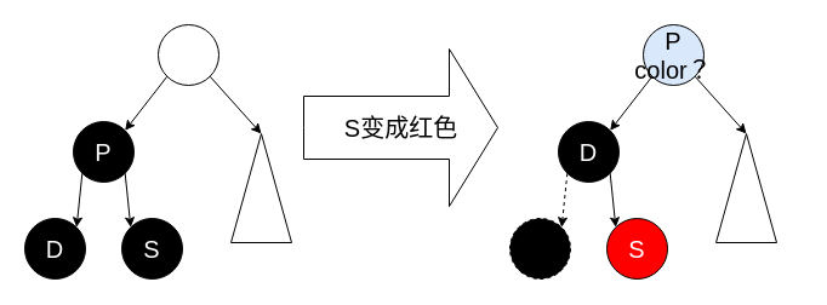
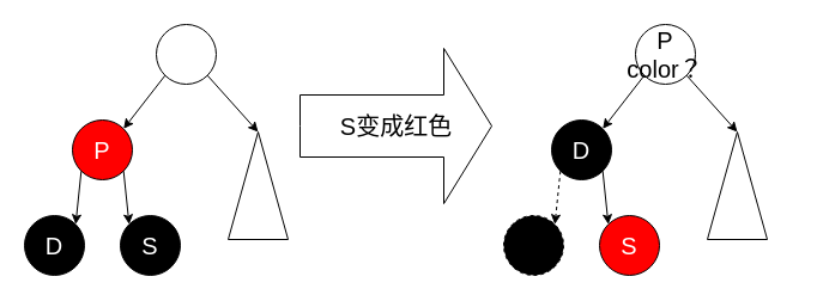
  <mxCell id="0" />
  <mxCell id="1" parent="0" />
  <mxCell id="2" style="edgeStyle=none;rounded=0;orthogonalLoop=1;jettySize=auto;html=1;exitX=0;exitY=1;exitDx=0;exitDy=0;entryX=1;entryY=0;entryDx=0;entryDy=0;fontSize=20;fontColor=#FFFFFF;" edge="1" parent="1" source="4" target="7"><mxGeometry relative="1" as="geometry" /></mxCell>
  <mxCell id="3" style="edgeStyle=none;rounded=0;orthogonalLoop=1;jettySize=auto;html=1;exitX=1;exitY=1;exitDx=0;exitDy=0;entryX=1;entryY=0.5;entryDx=0;entryDy=0;fontSize=20;fontColor=#FFFFFF;" edge="1" parent="1" source="4" target="8"><mxGeometry relative="1" as="geometry"><mxPoint x="207.322" y="107.322" as="targetPoint" /></mxGeometry></mxCell>
  <mxCell id="4" value="&lt;font color=&quot;#ffffff&quot;&gt;&lt;span style=&quot;font-size: 20px;&quot;&gt;&lt;br&gt;&lt;/span&gt;&lt;/font&gt;" style="ellipse;whiteSpace=wrap;html=1;aspect=fixed;fillColor=#FFFFFF;" vertex="1" parent="1"><mxGeometry x="130" y="20" width="50" height="50" as="geometry" /></mxCell>
  <mxCell id="5" style="edgeStyle=none;rounded=0;orthogonalLoop=1;jettySize=auto;html=1;exitX=1;exitY=1;exitDx=0;exitDy=0;entryX=0;entryY=0;entryDx=0;entryDy=0;fontSize=20;fontColor=#FFFFFF;" edge="1" parent="1" source="7" target="9"><mxGeometry relative="1" as="geometry" /></mxCell>
  <mxCell id="6" style="edgeStyle=none;rounded=0;orthogonalLoop=1;jettySize=auto;html=1;exitX=0;exitY=1;exitDx=0;exitDy=0;entryX=1;entryY=0;entryDx=0;entryDy=0;fontSize=20;fontColor=#FFFFFF;" edge="1" parent="1" source="7" target="10"><mxGeometry relative="1" as="geometry" /></mxCell>
- <mxCell id="7" value="&lt;font style=&quot;font-size: 20px;&quot; color=&quot;#ffffff&quot;&gt;P&lt;/font&gt;" style="ellipse;whiteSpace=wrap;html=1;aspect=fixed;fillColor=#000000;" vertex="1" parent="1"><mxGeometry x="60" y="100" width="50" height="50" as="geometry" /></mxCell>
+ <mxCell id="7" value="&lt;font style=&quot;font-size: 20px;&quot; color=&quot;#ffffff&quot;&gt;P&lt;/font&gt;" style="ellipse;whiteSpace=wrap;html=1;aspect=fixed;fillColor=#ff0000;" vertex="1" parent="1"><mxGeometry x="60" y="100" width="50" height="50" as="geometry" /></mxCell>
  <mxCell id="8" value="" style="triangle;whiteSpace=wrap;html=1;shadow=0;sketch=0;strokeColor=#000000;fontSize=20;fontColor=#000000;fillColor=#FFFFFF;rotation=-90;" vertex="1" parent="1"><mxGeometry x="170" y="130" width="90" height="50" as="geometry" /></mxCell>
  <mxCell id="9" value="&lt;font style=&quot;font-size: 20px;&quot; color=&quot;#ffffff&quot;&gt;S&lt;/font&gt;" style="ellipse;whiteSpace=wrap;html=1;aspect=fixed;fillColor=#000000;" vertex="1" parent="1"><mxGeometry x="100" y="180" width="50" height="50" as="geometry" /></mxCell>
  <mxCell id="10" value="&lt;font style=&quot;font-size: 20px;&quot; color=&quot;#ffffff&quot;&gt;D&lt;/font&gt;" style="ellipse;whiteSpace=wrap;html=1;aspect=fixed;fillColor=#000000;" vertex="1" parent="1"><mxGeometry x="20" y="180" width="50" height="50" as="geometry" /></mxCell>
  <mxCell id="11" value="&lt;font color=&quot;#000000&quot;&gt;S变成红色&lt;br&gt;&lt;/font&gt;" style="html=1;shadow=0;dashed=0;align=center;verticalAlign=middle;shape=mxgraph.arrows2.arrow;dy=0.6;dx=40;notch=0;sketch=0;strokeColor=#000000;fontSize=20;fontColor=#FFFFFF;fillColor=#FFFFFF;" vertex="1" parent="1"><mxGeometry x="250" y="40" width="160" height="130" as="geometry" /></mxCell>
  <mxCell id="12" style="edgeStyle=none;rounded=0;orthogonalLoop=1;jettySize=auto;html=1;exitX=0;exitY=1;exitDx=0;exitDy=0;entryX=1;entryY=0;entryDx=0;entryDy=0;fontSize=20;fontColor=#FFFFFF;" edge="1" parent="1" source="14" target="17"><mxGeometry relative="1" as="geometry" /></mxCell>
  <mxCell id="13" style="edgeStyle=none;rounded=0;orthogonalLoop=1;jettySize=auto;html=1;exitX=1;exitY=1;exitDx=0;exitDy=0;entryX=1;entryY=0.5;entryDx=0;entryDy=0;fontSize=20;fontColor=#FFFFFF;" edge="1" parent="1" source="14" target="18"><mxGeometry relative="1" as="geometry"><mxPoint x="607.322" y="107.322" as="targetPoint" /></mxGeometry></mxCell>
- <mxCell id="14" value="&lt;span style=&quot;font-size: 20px;&quot;&gt;P&lt;br&gt;color？&lt;br&gt;&lt;/span&gt;" style="ellipse;whiteSpace=wrap;html=1;aspect=fixed;fillColor=#dae8fc;" vertex="1" parent="1"><mxGeometry x="530" y="20" width="50" height="50" as="geometry" /></mxCell>
+ <mxCell id="14" value="&lt;span style=&quot;font-size: 20px;&quot;&gt;P&lt;br&gt;color？&lt;br&gt;&lt;/span&gt;" style="ellipse;whiteSpace=wrap;html=1;aspect=fixed;fillColor=#FFFFFF;" vertex="1" parent="1"><mxGeometry x="530" y="20" width="50" height="50" as="geometry" /></mxCell>
  <mxCell id="15" style="edgeStyle=none;rounded=0;orthogonalLoop=1;jettySize=auto;html=1;exitX=1;exitY=1;exitDx=0;exitDy=0;entryX=0;entryY=0;entryDx=0;entryDy=0;fontSize=20;fontColor=#FFFFFF;" edge="1" parent="1" source="17" target="19"><mxGeometry relative="1" as="geometry" /></mxCell>
  <mxCell id="16" style="edgeStyle=none;rounded=0;orthogonalLoop=1;jettySize=auto;html=1;exitX=0;exitY=1;exitDx=0;exitDy=0;entryX=1;entryY=0;entryDx=0;entryDy=0;fontSize=20;fontColor=#FFFFFF;dashed=1;" edge="1" parent="1" source="17" target="20"><mxGeometry relative="1" as="geometry" /></mxCell>
  <mxCell id="17" value="&lt;font color=&quot;#ffffff&quot;&gt;&lt;span style=&quot;font-size: 20px;&quot;&gt;D&lt;/span&gt;&lt;/font&gt;" style="ellipse;whiteSpace=wrap;html=1;aspect=fixed;fillColor=#000000;" vertex="1" parent="1"><mxGeometry x="460" y="100" width="50" height="50" as="geometry" /></mxCell>
  <mxCell id="18" value="" style="triangle;whiteSpace=wrap;html=1;shadow=0;sketch=0;strokeColor=#000000;fontSize=20;fontColor=#000000;fillColor=#FFFFFF;rotation=-90;" vertex="1" parent="1"><mxGeometry x="570" y="130" width="90" height="50" as="geometry" /></mxCell>
  <mxCell id="19" value="&lt;font style=&quot;font-size: 20px;&quot; color=&quot;#ffffff&quot;&gt;S&lt;/font&gt;" style="ellipse;whiteSpace=wrap;html=1;aspect=fixed;fillColor=#FF0000;" vertex="1" parent="1"><mxGeometry x="500" y="180" width="50" height="50" as="geometry" /></mxCell>
  <mxCell id="20" value="" style="ellipse;whiteSpace=wrap;html=1;aspect=fixed;fillColor=#000000;dashed=1;" vertex="1" parent="1"><mxGeometry x="420" y="180" width="50" height="50" as="geometry" /></mxCell>
